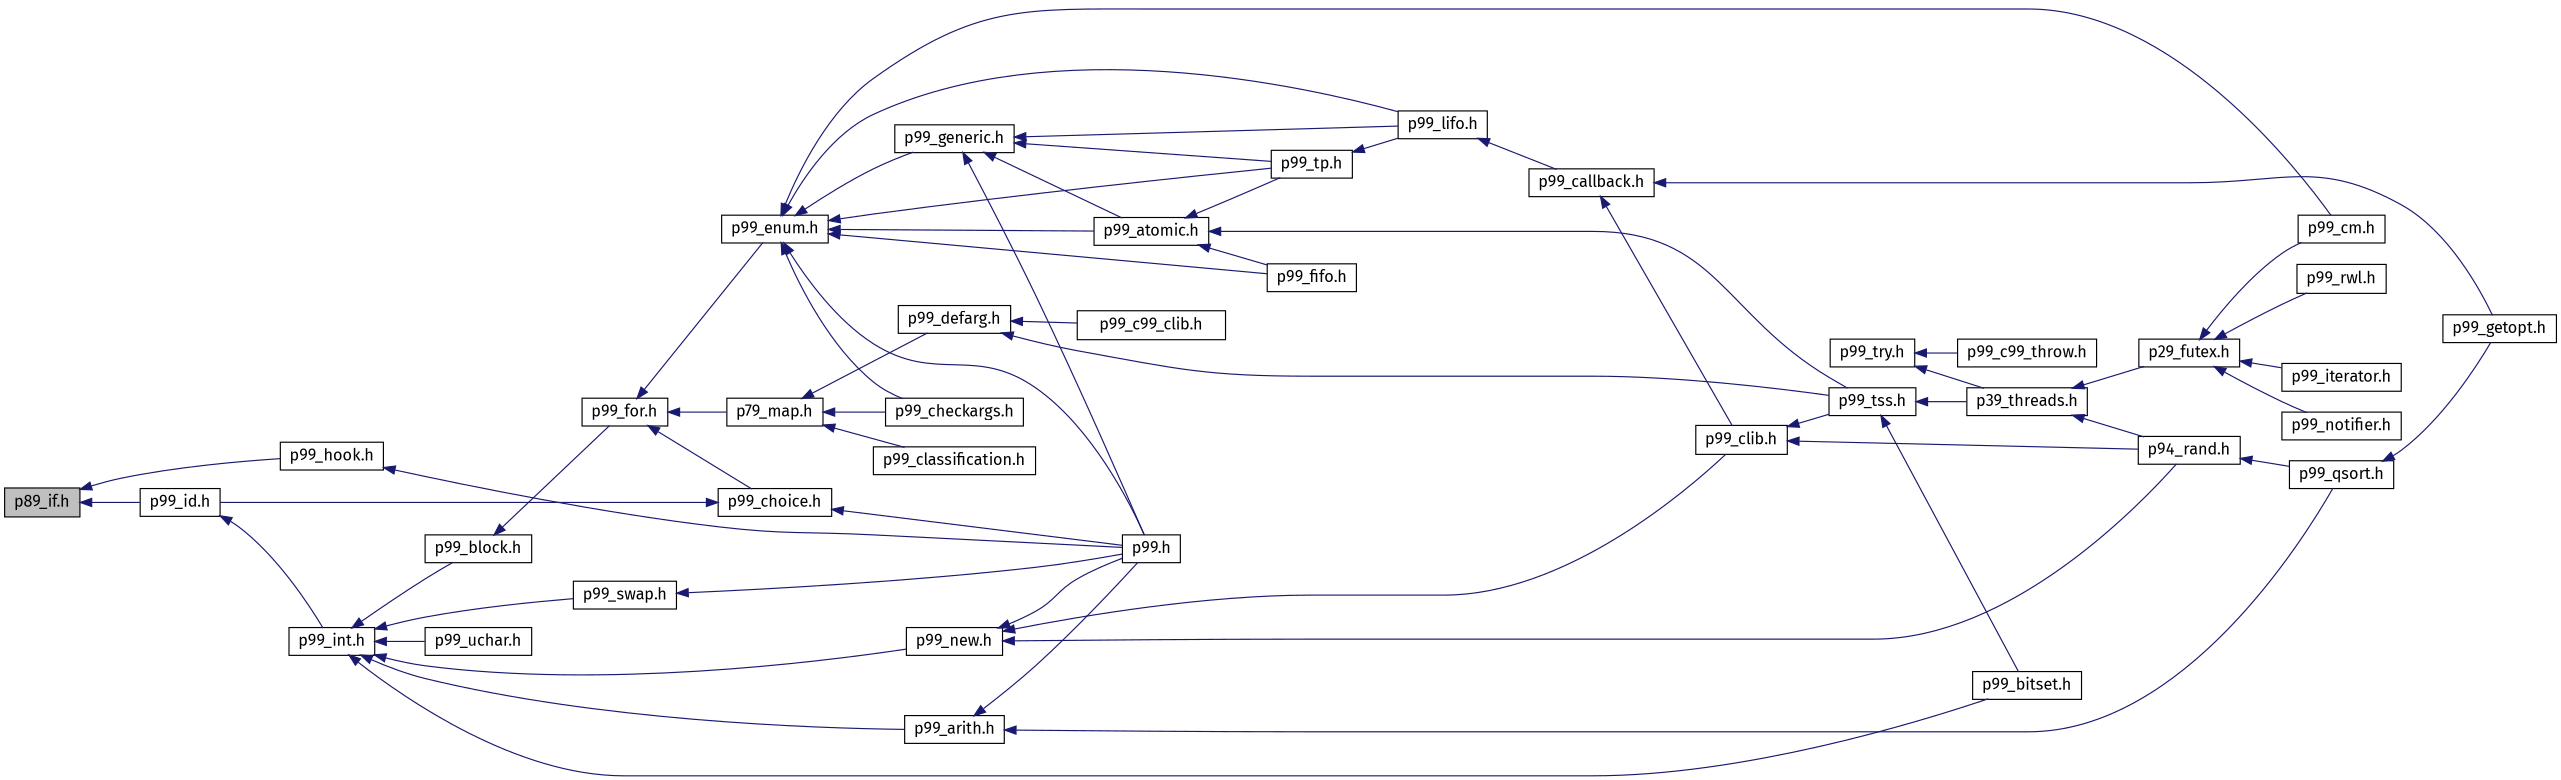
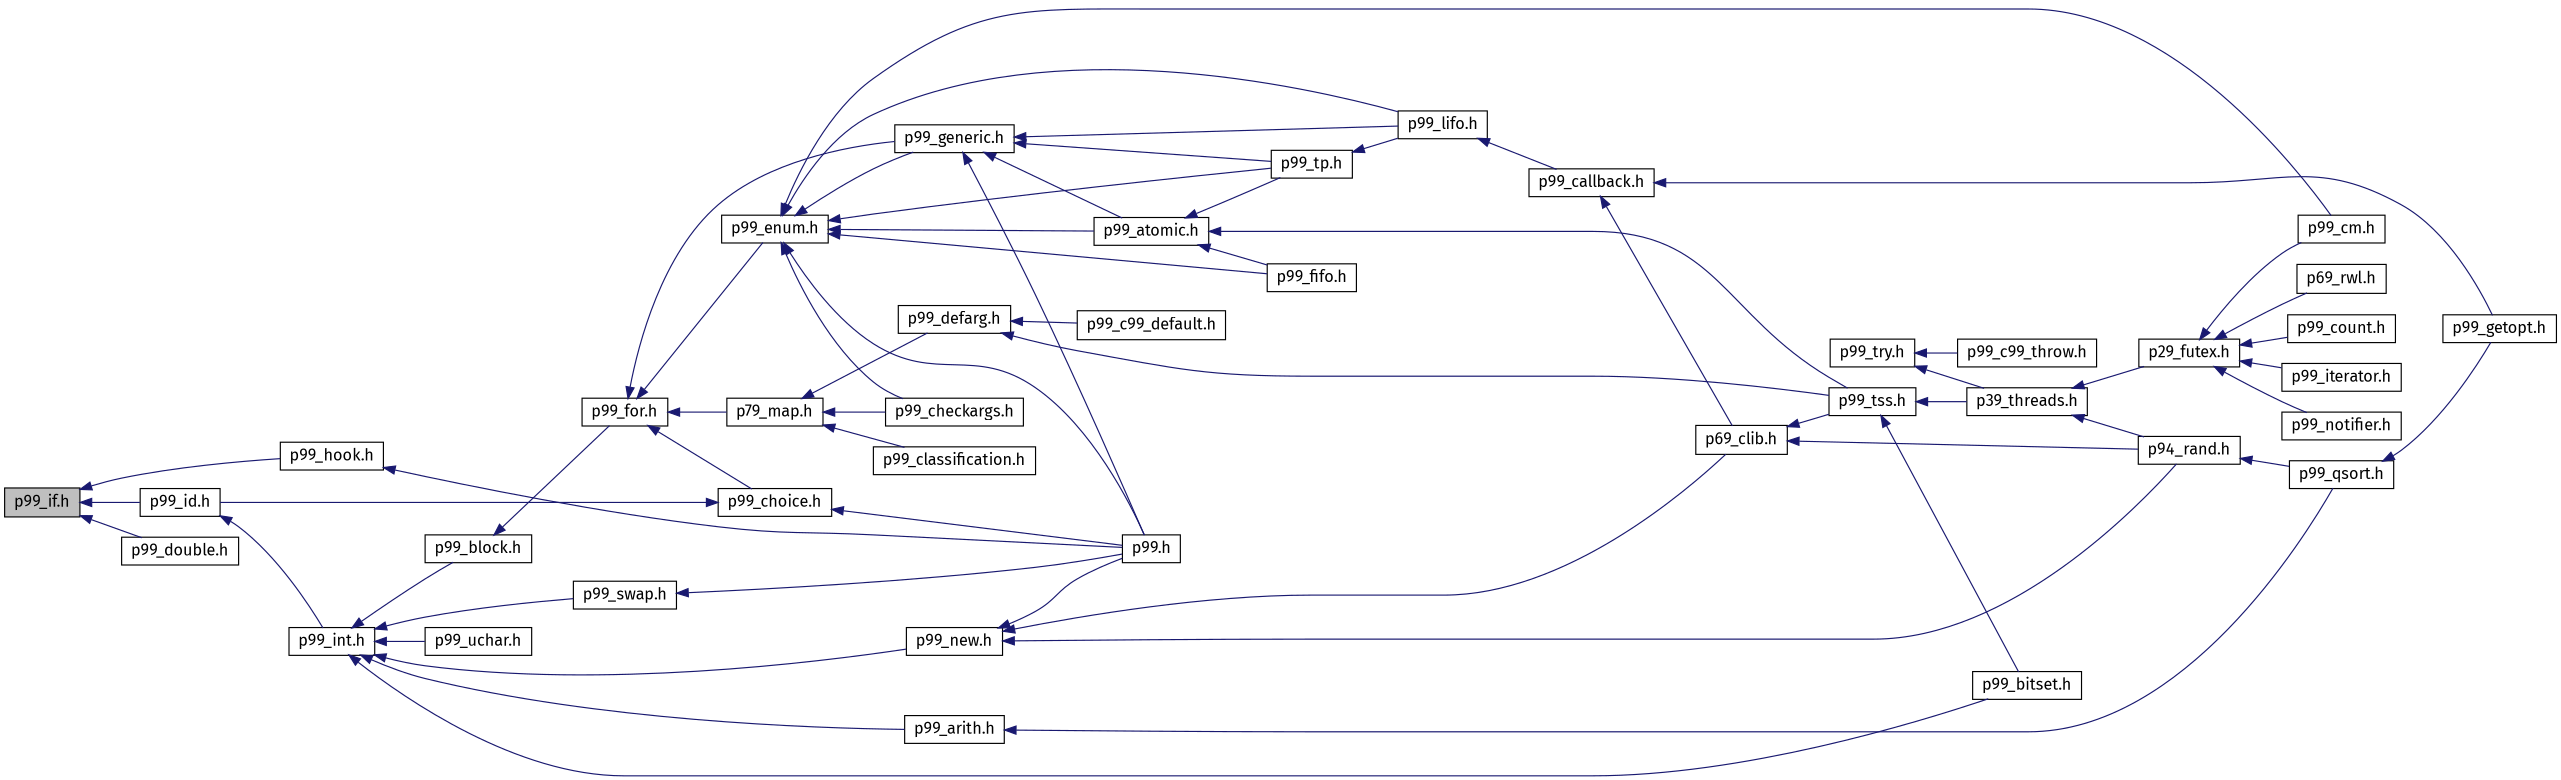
  digraph {
    fontname="Fira Sans"
    rankdir=LR
    node [color=black fillcolor=white fontname="Fira Sans" fontsize=14 shape=record style=filled]
    edge [color=midnightblue dir=back fontname="Fira Sans" fontsize=14 labelfontname=Helvetica labelfontsize=14 style=solid]
-   n1 [fillcolor=grey75 fontcolor=black height=0.2 label="p89_if.h" width=0.4]
+   n1 [fillcolor=grey75 fontcolor=black height=0.2 label="p99_if.h" width=0.4]
    n2 [height=0.2 label="p99_id.h" width=0.4]
+   n3 [height=0.2 label="p99_double.h" width=0.4]
    n4 [height=0.2 label="p99_hook.h" width=0.4]
    n5 [height=0.2 label="p99_int.h" width=0.4]
    n6 [height=0.2 label="p99.h" width=0.4]
    n7 [height=0.2 label="p99_choice.h" width=0.4]
    n8 [height=0.2 label="p99_block.h" width=0.4]
    n9 [height=0.2 label="p99_bitset.h" width=0.4]
    n10 [height=0.2 label="p99_new.h" width=0.4]
    n11 [height=0.2 label="p99_swap.h" width=0.4]
    n12 [height=0.2 label="p99_arith.h" width=0.4]
    n13 [height=0.2 label="p99_uchar.h" width=0.4]
    n14 [height=0.2 label="p99_for.h" width=0.4]
-   n15 [height=0.2 label="p99_clib.h" width=0.4]
+   n15 [height=0.2 label="p69_clib.h" width=0.4]
    n16 [height=0.2 label="p94_rand.h" width=0.4]
    n17 [height=0.2 label="p99_qsort.h" width=0.4]
    n18 [height=0.2 label="p79_map.h" width=0.4]
    n19 [height=0.2 label="p99_enum.h" width=0.4]
    n20 [height=0.2 label="p99_generic.h" width=0.4]
    n21 [height=0.2 label="p99_defarg.h" width=0.4]
    n22 [height=0.2 label="p99_checkargs.h" width=0.4]
    n23 [height=0.2 label="p99_classification.h" width=0.4]
    n24 [height=0.2 label="p99_cm.h" width=0.4]
    n25 [height=0.2 label="p99_atomic.h" width=0.4]
    n26 [height=0.2 label="p99_lifo.h" width=0.4]
    n27 [height=0.2 label="p99_tp.h" width=0.4]
    n28 [height=0.2 label="p99_fifo.h" width=0.4]
    n29 [height=0.2 label="p99_tss.h" width=0.4]
-   n30 [height=0.2 label="p99_c99_clib.h" width=0.4]
+   n30 [height=0.2 label="p99_c99_default.h" width=0.4]
    n31 [height=0.2 label="p39_threads.h" width=0.4]
    n32 [height=0.2 label="p29_futex.h" width=0.4]
    n33 [height=0.2 label="p99_try.h" width=0.4]
    n34 [height=0.2 label="p99_c99_throw.h" width=0.4]
+   n35 [height=0.2 label="p99_count.h" width=0.4]
    n36 [height=0.2 label="p99_iterator.h" width=0.4]
    n37 [height=0.2 label="p99_notifier.h" width=0.4]
-   n38 [height=0.2 label="p99_rwl.h" width=0.4]
+   n38 [height=0.2 label="p69_rwl.h" width=0.4]
    n39 [height=0.2 label="p99_getopt.h" width=0.4]
    n40 [height=0.2 label="p99_callback.h" width=0.4]
    n1 -> n2
+   n1 -> n3
    n1 -> n4
    n2 -> n5
    n4 -> n6
    n5 -> n8
    n5 -> n9
    n5 -> n10
    n5 -> n11
    n5 -> n12
    n5 -> n13
    n7 -> n2
    n7 -> n6
    n8 -> n14
    n10 -> n6
    n10 -> n15
    n10 -> n16
    n11 -> n6
-   n12 -> n6
    n12 -> n17
    n14 -> n7
    n14 -> n18
    n14 -> n19
+   n14 -> n20
    n15 -> n16
    n15 -> n29
    n16 -> n17
    n17 -> n39
    n18 -> n21
    n18 -> n22
    n18 -> n23
    n19 -> n6
    n19 -> n20
    n19 -> n22
    n19 -> n24
    n19 -> n25
    n19 -> n26
    n19 -> n27
    n19 -> n28
    n20 -> n6
    n20 -> n25
    n20 -> n26
    n20 -> n27
    n21 -> n29
    n21 -> n30
    n25 -> n27
    n25 -> n28
    n25 -> n29
    n26 -> n40
    n27 -> n26
    n29 -> n9
    n29 -> n31
    n31 -> n16
    n31 -> n32
    n32 -> n24
+   n32 -> n35
    n32 -> n36
    n32 -> n37
    n32 -> n38
    n33 -> n31
    n33 -> n34
    n40 -> n15
    n40 -> n39
  }
